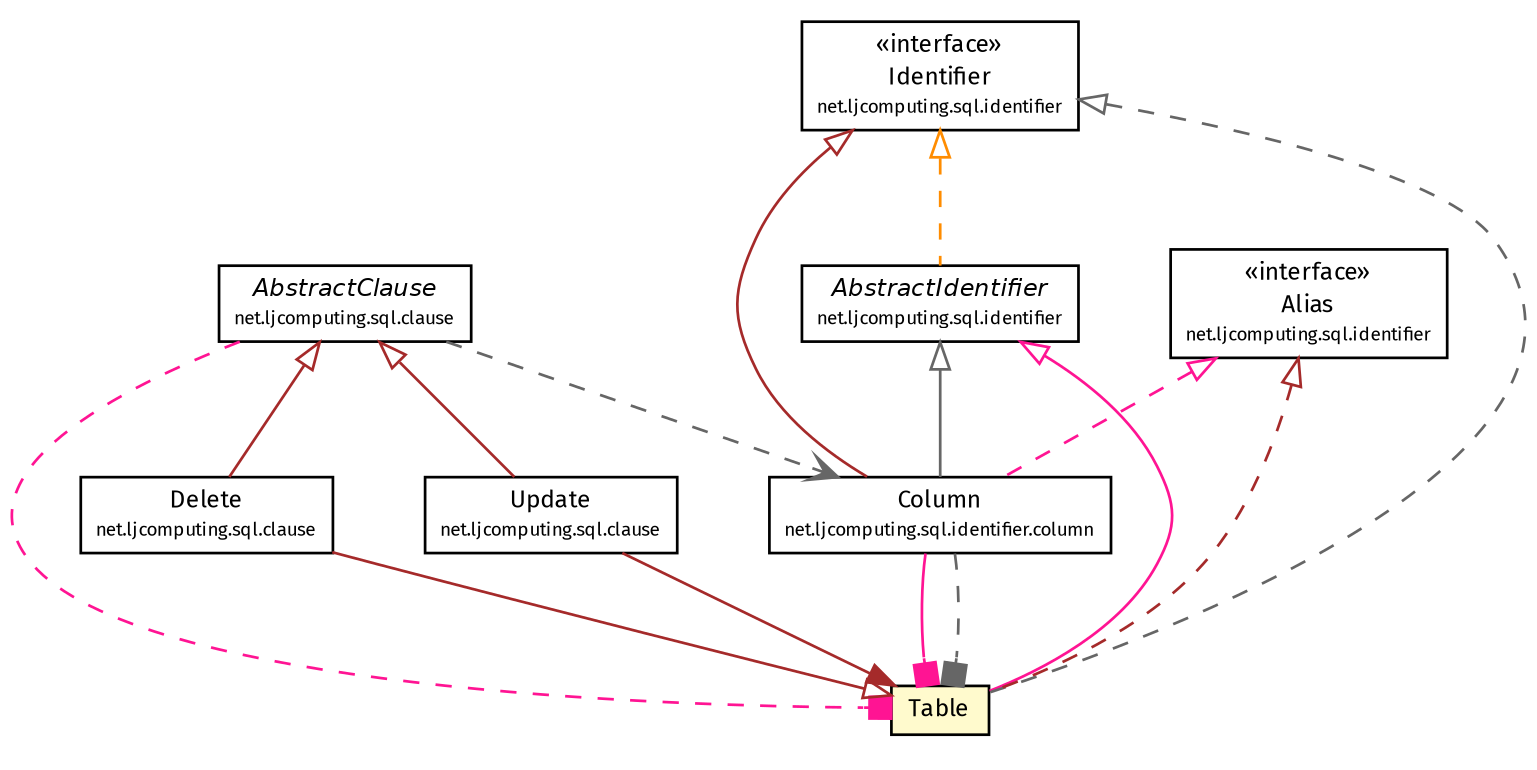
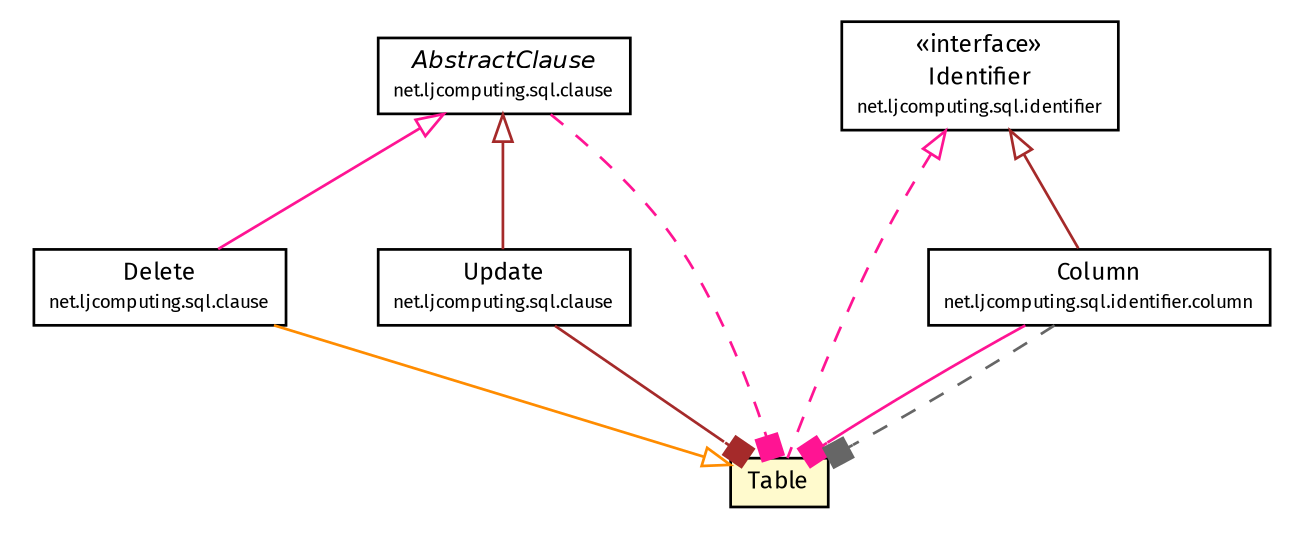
  digraph {
    fontname="Fira Sans"
    nodesep=0.25
    ranksep=0.5
    node [fontcolor=black fontname="Fira Sans" fontsize=9.0 shape=plaintext]
    edge [arrowtail=empty color=brown dir=back fontname="Fira Sans" fontsize=10 headport=p labelfontname=Helvetica labelfontsize=10 tailport=p]
    n1 [label=<<table title="net.ljcomputing.sql.clause.AbstractClause" border="0" cellborder="1" cellspacing="0" cellpadding="2" port="p" href="../../clause/AbstractClause.html"> 		<tr><td><table border="0" cellspacing="0" cellpadding="1"> <tr><td align="center" balign="center"><font face="Helvetica-Oblique"> AbstractClause </font></td></tr> <tr><td align="center" balign="center"><font point-size="7.0"> net.ljcomputing.sql.clause </font></td></tr> 		</table></td></tr> 		</table>>]
    n2 [label=<<table title="net.ljcomputing.sql.clause.Delete" border="0" cellborder="1" cellspacing="0" cellpadding="2" port="p" href="../../clause/Delete.html"> 		<tr><td><table border="0" cellspacing="0" cellpadding="1"> <tr><td align="center" balign="center"> Delete </td></tr> <tr><td align="center" balign="center"><font point-size="7.0"> net.ljcomputing.sql.clause </font></td></tr> 		</table></td></tr> 		</table>>]
    n3 [label=<<table title="net.ljcomputing.sql.clause.Update" border="0" cellborder="1" cellspacing="0" cellpadding="2" port="p" href="../../clause/Update.html"> 		<tr><td><table border="0" cellspacing="0" cellpadding="1"> <tr><td align="center" balign="center"> Update </td></tr> <tr><td align="center" balign="center"><font point-size="7.0"> net.ljcomputing.sql.clause </font></td></tr> 		</table></td></tr> 		</table>>]
    n4 [label=<<table title="net.ljcomputing.sql.identifier.table.Table" border="0" cellborder="1" cellspacing="0" cellpadding="2" port="p" bgcolor="lemonChiffon" href="./Table.html"> 		<tr><td><table border="0" cellspacing="0" cellpadding="1"> <tr><td align="center" balign="center"> Table </td></tr> 		</table></td></tr> 		</table>>]
    n5 [label=<<table title="net.ljcomputing.sql.identifier.column.Column" border="0" cellborder="1" cellspacing="0" cellpadding="2" port="p" href="../column/Column.html"> 		<tr><td><table border="0" cellspacing="0" cellpadding="1"> <tr><td align="center" balign="center"> Column </td></tr> <tr><td align="center" balign="center"><font point-size="7.0"> net.ljcomputing.sql.identifier.column </font></td></tr> 		</table></td></tr> 		</table>>]
-   n6 [label=<<table title="net.ljcomputing.sql.identifier.AbstractIdentifier" border="0" cellborder="1" cellspacing="0" cellpadding="2" port="p" href="../AbstractIdentifier.html"> 		<tr><td><table border="0" cellspacing="0" cellpadding="1"> <tr><td align="center" balign="center"><font face="Helvetica-Oblique"> AbstractIdentifier </font></td></tr> <tr><td align="center" balign="center"><font point-size="7.0"> net.ljcomputing.sql.identifier </font></td></tr> 		</table></td></tr> 		</table>>]
    n7 [label=<<table title="net.ljcomputing.sql.identifier.Identifier" border="0" cellborder="1" cellspacing="0" cellpadding="2" port="p" href="../Identifier.html"> 		<tr><td><table border="0" cellspacing="0" cellpadding="1"> <tr><td align="center" balign="center"> &#171;interface&#187; </td></tr> <tr><td align="center" balign="center"> Identifier </td></tr> <tr><td align="center" balign="center"><font point-size="7.0"> net.ljcomputing.sql.identifier </font></td></tr> 		</table></td></tr> 		</table>>]
-   n8 [label=<<table title="net.ljcomputing.sql.identifier.Alias" border="0" cellborder="1" cellspacing="0" cellpadding="2" port="p" href="../Alias.html"> 		<tr><td><table border="0" cellspacing="0" cellpadding="1"> <tr><td align="center" balign="center"> &#171;interface&#187; </td></tr> <tr><td align="center" balign="center"> Alias </td></tr> <tr><td align="center" balign="center"><font point-size="7.0"> net.ljcomputing.sql.identifier </font></td></tr> 		</table></td></tr> 		</table>>]
-   n1 -> n2
+   n1 -> n2 [color=deeppink]
    n1 -> n3
    n1 -> n4 [arrowhead=box color=deeppink fontcolor=black fontsize=10.0 style=dashed arrowtail="" dir=""]
-   n1 -> n5 [arrowhead=vee color=gray40 fontcolor=black fontsize=10.0 style=dashed arrowtail="" dir=""]
-   n2 -> n4 [arrowhead=onormal fontcolor=black fontsize=10.0 arrowtail="" dir=""]
-   n3 -> n4 [arrowhead=normal fontcolor=black fontsize=10.0 arrowtail="" dir=""]
+   n2 -> n4 [arrowhead=onormal color=darkorange fontcolor=black fontsize=10.0 arrowtail="" dir=""]
+   n3 -> n4 [arrowhead=box fontcolor=black fontsize=10.0 arrowtail="" dir=""]
    n5 -> n4 [arrowhead=box color=deeppink fontcolor=black fontsize=10.0 arrowtail="" dir=""]
    n5 -> n4 [arrowhead=box color=gray40 fontcolor=black fontsize=10.0 style=dashed arrowtail="" dir=""]
-   n6 -> n4 [color=deeppink]
-   n6 -> n5 [color=gray40]
-   n7 -> n4 [color=gray40 style=dashed]
+   n7 -> n4 [color=deeppink style=dashed]
    n7 -> n5 [style=solid]
-   n7 -> n6 [color=darkorange style=dashed]
-   n8 -> n4 [style=dashed]
-   n8 -> n5 [color=deeppink style=dashed]
  }
